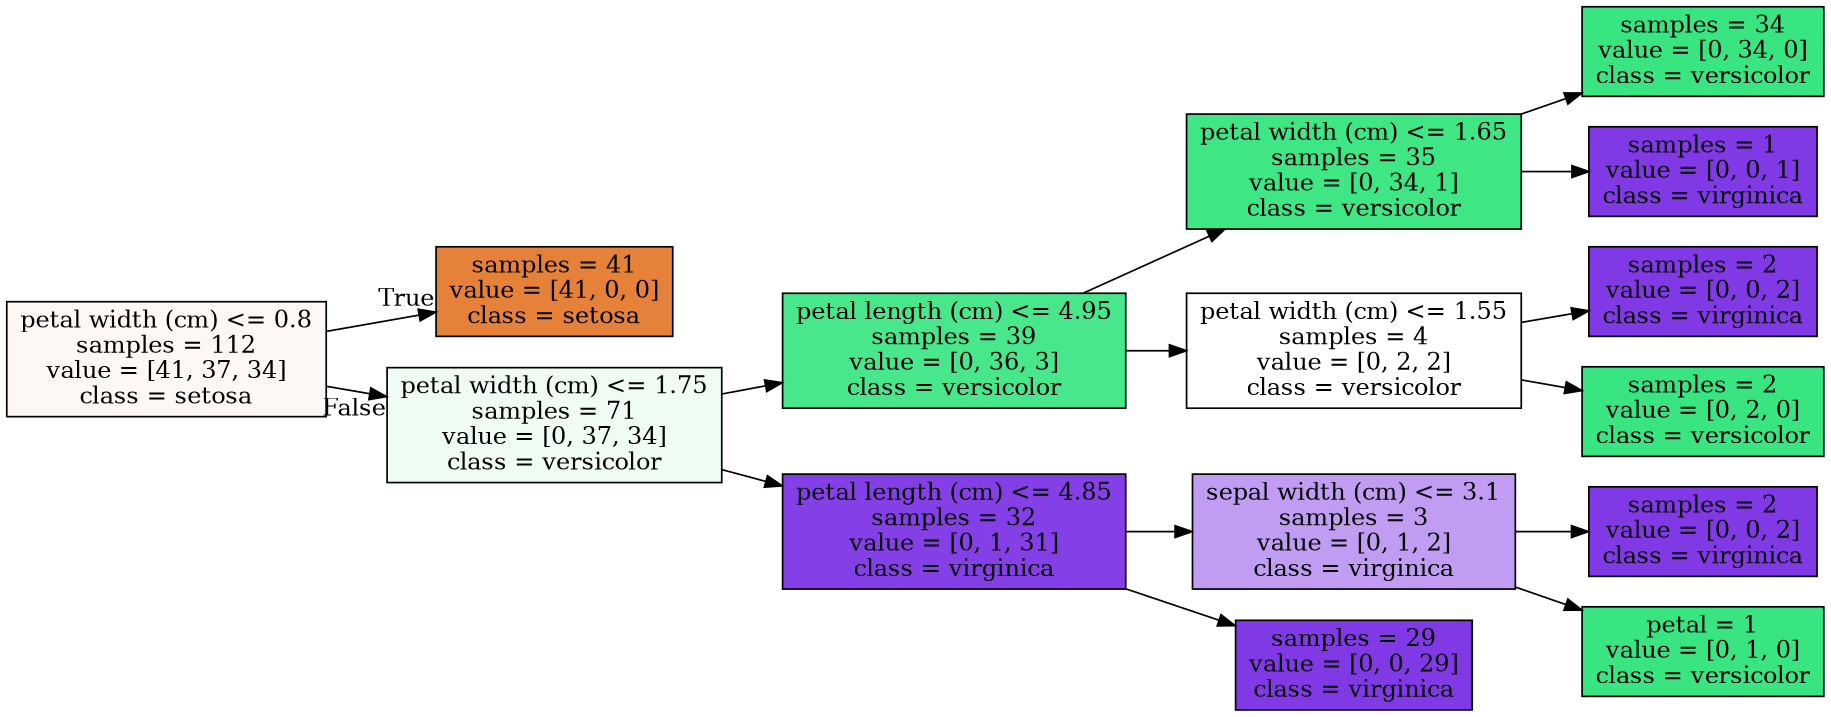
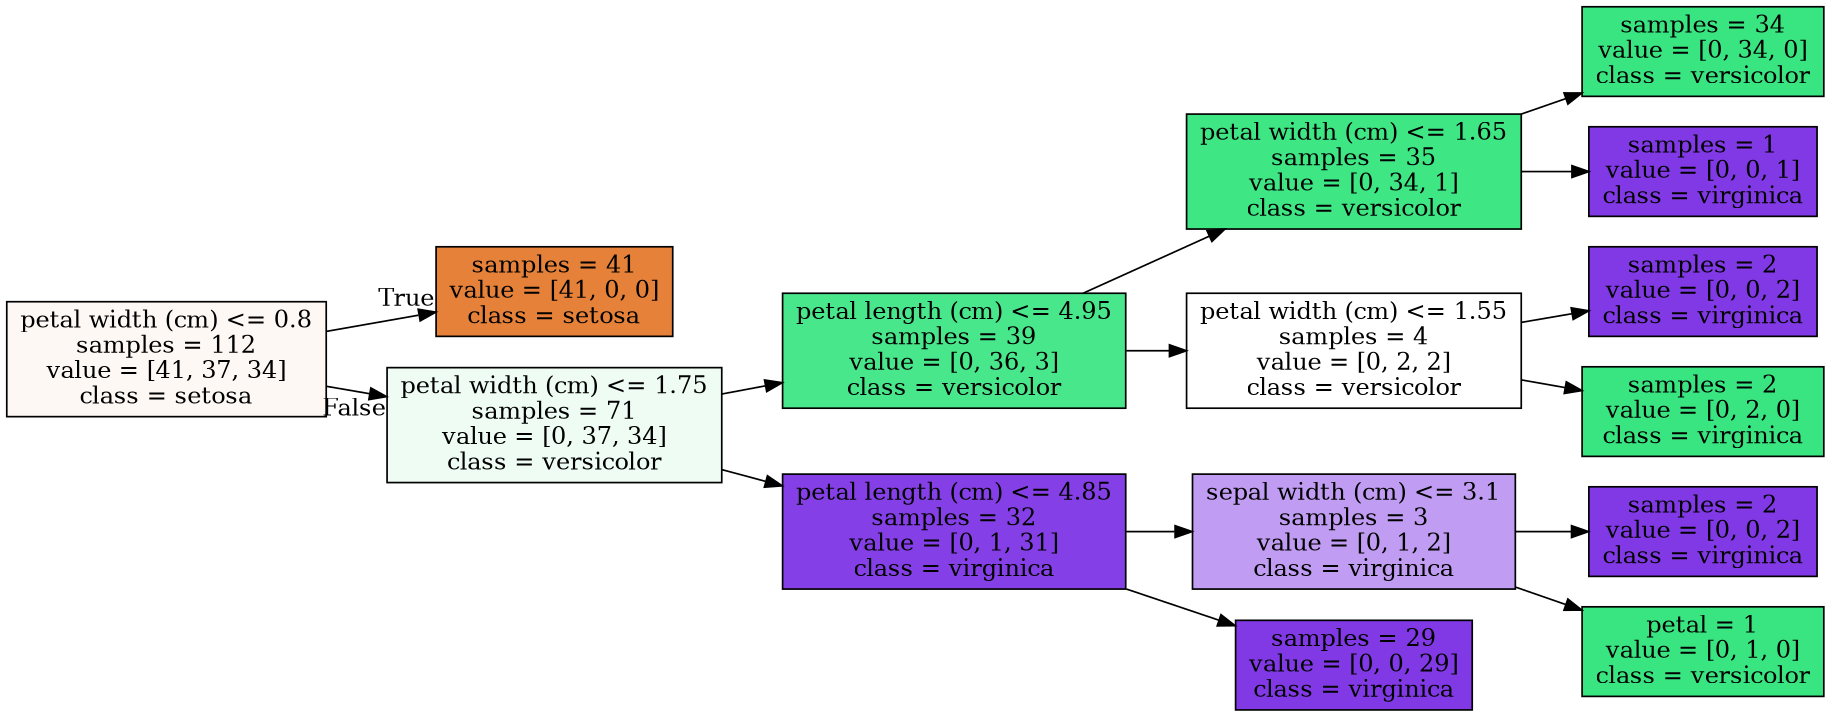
  digraph {
    rankdir=LR
    node [color=black fillcolor="#8139e5ff" shape=box style=filled]
    n1 [fillcolor="#e581390e" label="petal width (cm) <= 0.8\nsamples = 112\nvalue = [41, 37, 34]\nclass = setosa"]
    n2 [fillcolor="#e58139ff" label="samples = 41\nvalue = [41, 0, 0]\nclass = setosa"]
    n3 [fillcolor="#39e58115" label="petal width (cm) <= 1.75\nsamples = 71\nvalue = [0, 37, 34]\nclass = versicolor"]
    n4 [fillcolor="#39e581ea" label="petal length (cm) <= 4.95\nsamples = 39\nvalue = [0, 36, 3]\nclass = versicolor"]
    n5 [fillcolor="#8139e5f7" label="petal length (cm) <= 4.85\nsamples = 32\nvalue = [0, 1, 31]\nclass = virginica"]
    n6 [fillcolor="#39e581f8" label="petal width (cm) <= 1.65\nsamples = 35\nvalue = [0, 34, 1]\nclass = versicolor"]
    n7 [fillcolor="#39e58100" label="petal width (cm) <= 1.55\nsamples = 4\nvalue = [0, 2, 2]\nclass = versicolor"]
    n8 [fillcolor="#8139e57f" label="sepal width (cm) <= 3.1\nsamples = 3\nvalue = [0, 1, 2]\nclass = virginica"]
    n9 [label="samples = 29\nvalue = [0, 0, 29]\nclass = virginica"]
    n10 [fillcolor="#39e581ff" label="samples = 34\nvalue = [0, 34, 0]\nclass = versicolor"]
    n11 [label="samples = 1\nvalue = [0, 0, 1]\nclass = virginica"]
    n12 [label="samples = 2\nvalue = [0, 0, 2]\nclass = virginica"]
-   n13 [fillcolor="#39e581ff" label="samples = 2\nvalue = [0, 2, 0]\nclass = versicolor"]
+   n13 [fillcolor="#39e581ff" label="samples = 2\nvalue = [0, 2, 0]\nclass = virginica"]
    n14 [label="samples = 2\nvalue = [0, 0, 2]\nclass = virginica"]
    n15 [fillcolor="#39e581ff" label="petal = 1\nvalue = [0, 1, 0]\nclass = versicolor"]
    n1 -> n2 [headlabel=True labelangle=45 labeldistance=2.5]
    n1 -> n3 [headlabel=False labelangle=-45 labeldistance=2.5]
    n3 -> n4
    n3 -> n5
    n4 -> n6
    n4 -> n7
    n5 -> n8
    n5 -> n9
    n6 -> n10
    n6 -> n11
    n7 -> n12
    n7 -> n13
    n8 -> n14
    n8 -> n15
  }
